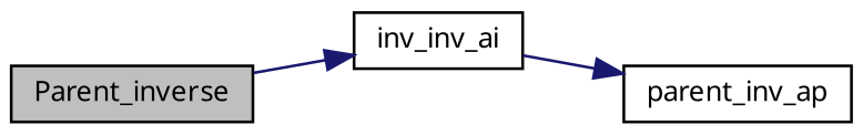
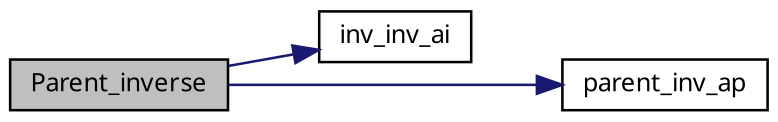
  digraph {
    rankdir=LR
    node [color=black fillcolor=white fontname="FreeSans.ttf" fontsize=10 shape=record style=filled]
    edge [color=midnightblue fontname="FreeSans.ttf" fontsize=10 labelfontname="FreeSans.ttf" labelfontsize=10 style=solid]
    n1 [fillcolor=grey75 fontcolor=black height=0.2 label=Parent_inverse width=0.4]
    n2 [height=0.2 label=inv_inv_ai width=0.4]
    n3 [height=0.2 label=parent_inv_ap width=0.4]
    n1 -> n2
-   n2 -> n3
+   n1 -> n3
  }
